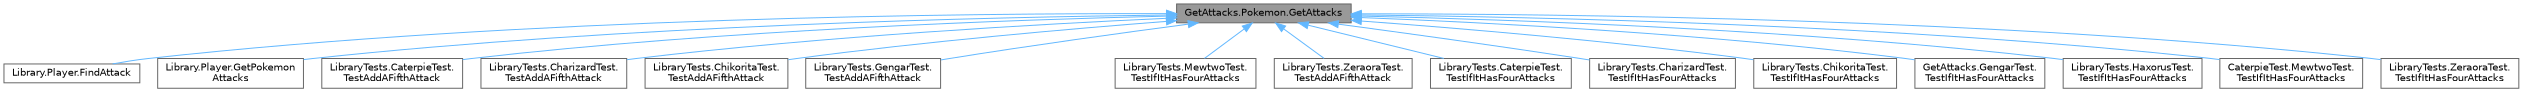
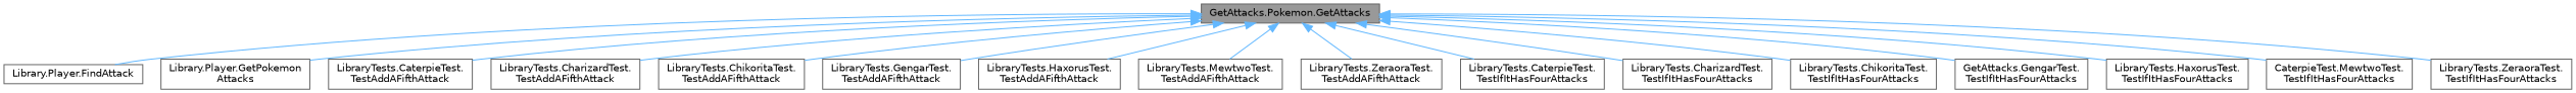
  digraph {
    rankdir=TB
    node [color=grey40 fillcolor=white fontname=Helvetica fontsize=10 shape=box style=filled]
    edge [color=steelblue1 dir=back fontname=Helvetica fontsize=10 labelfontname=Helvetica labelfontsize=10 style=solid]
    n1 [color=gray40 fillcolor=grey60 fontcolor=black height=0.2 label="GetAttacks.Pokemon.GetAttacks" width=0.4]
    n2 [height=0.2 label="Library.Player.FindAttack" width=0.4]
    n3 [height=0.2 label="Library.Player.GetPokemon\lAttacks" width=0.4]
    n4 [height=0.2 label="LibraryTests.CaterpieTest.\lTestAddAFifthAttack" width=0.4]
    n5 [height=0.2 label="LibraryTests.CharizardTest.\lTestAddAFifthAttack" width=0.4]
    n6 [height=0.2 label="LibraryTests.ChikoritaTest.\lTestAddAFifthAttack" width=0.4]
    n7 [height=0.2 label="LibraryTests.GengarTest.\lTestAddAFifthAttack" width=0.4]
-   n9 [height=0.2 label="LibraryTests.MewtwoTest.\lTestIfItHasFourAttacks" width=0.4]
+   n8 [height=0.2 label="LibraryTests.HaxorusTest.\lTestAddAFifthAttack" width=0.4]
+   n9 [height=0.2 label="LibraryTests.MewtwoTest.\lTestAddAFifthAttack" width=0.4]
    n10 [height=0.2 label="LibraryTests.ZeraoraTest.\lTestAddAFifthAttack" width=0.4]
    n11 [height=0.2 label="LibraryTests.CaterpieTest.\lTestIfItHasFourAttacks" width=0.4]
    n12 [height=0.2 label="LibraryTests.CharizardTest.\lTestIfItHasFourAttacks" width=0.4]
    n13 [height=0.2 label="LibraryTests.ChikoritaTest.\lTestIfItHasFourAttacks" width=0.4]
    n14 [height=0.2 label="GetAttacks.GengarTest.\lTestIfItHasFourAttacks" width=0.4]
    n15 [height=0.2 label="LibraryTests.HaxorusTest.\lTestIfItHasFourAttacks" width=0.4]
    n16 [height=0.2 label="CaterpieTest.MewtwoTest.\lTestIfItHasFourAttacks" width=0.4]
    n17 [height=0.2 label="LibraryTests.ZeraoraTest.\lTestIfItHasFourAttacks" width=0.4]
    n1 -> n2
    n1 -> n3
    n1 -> n4
    n1 -> n5
    n1 -> n6
    n1 -> n7
+   n1 -> n8
    n1 -> n9
    n1 -> n10
    n1 -> n11
    n1 -> n12
    n1 -> n13
    n1 -> n14
    n1 -> n15
    n1 -> n16
    n1 -> n17
  }
